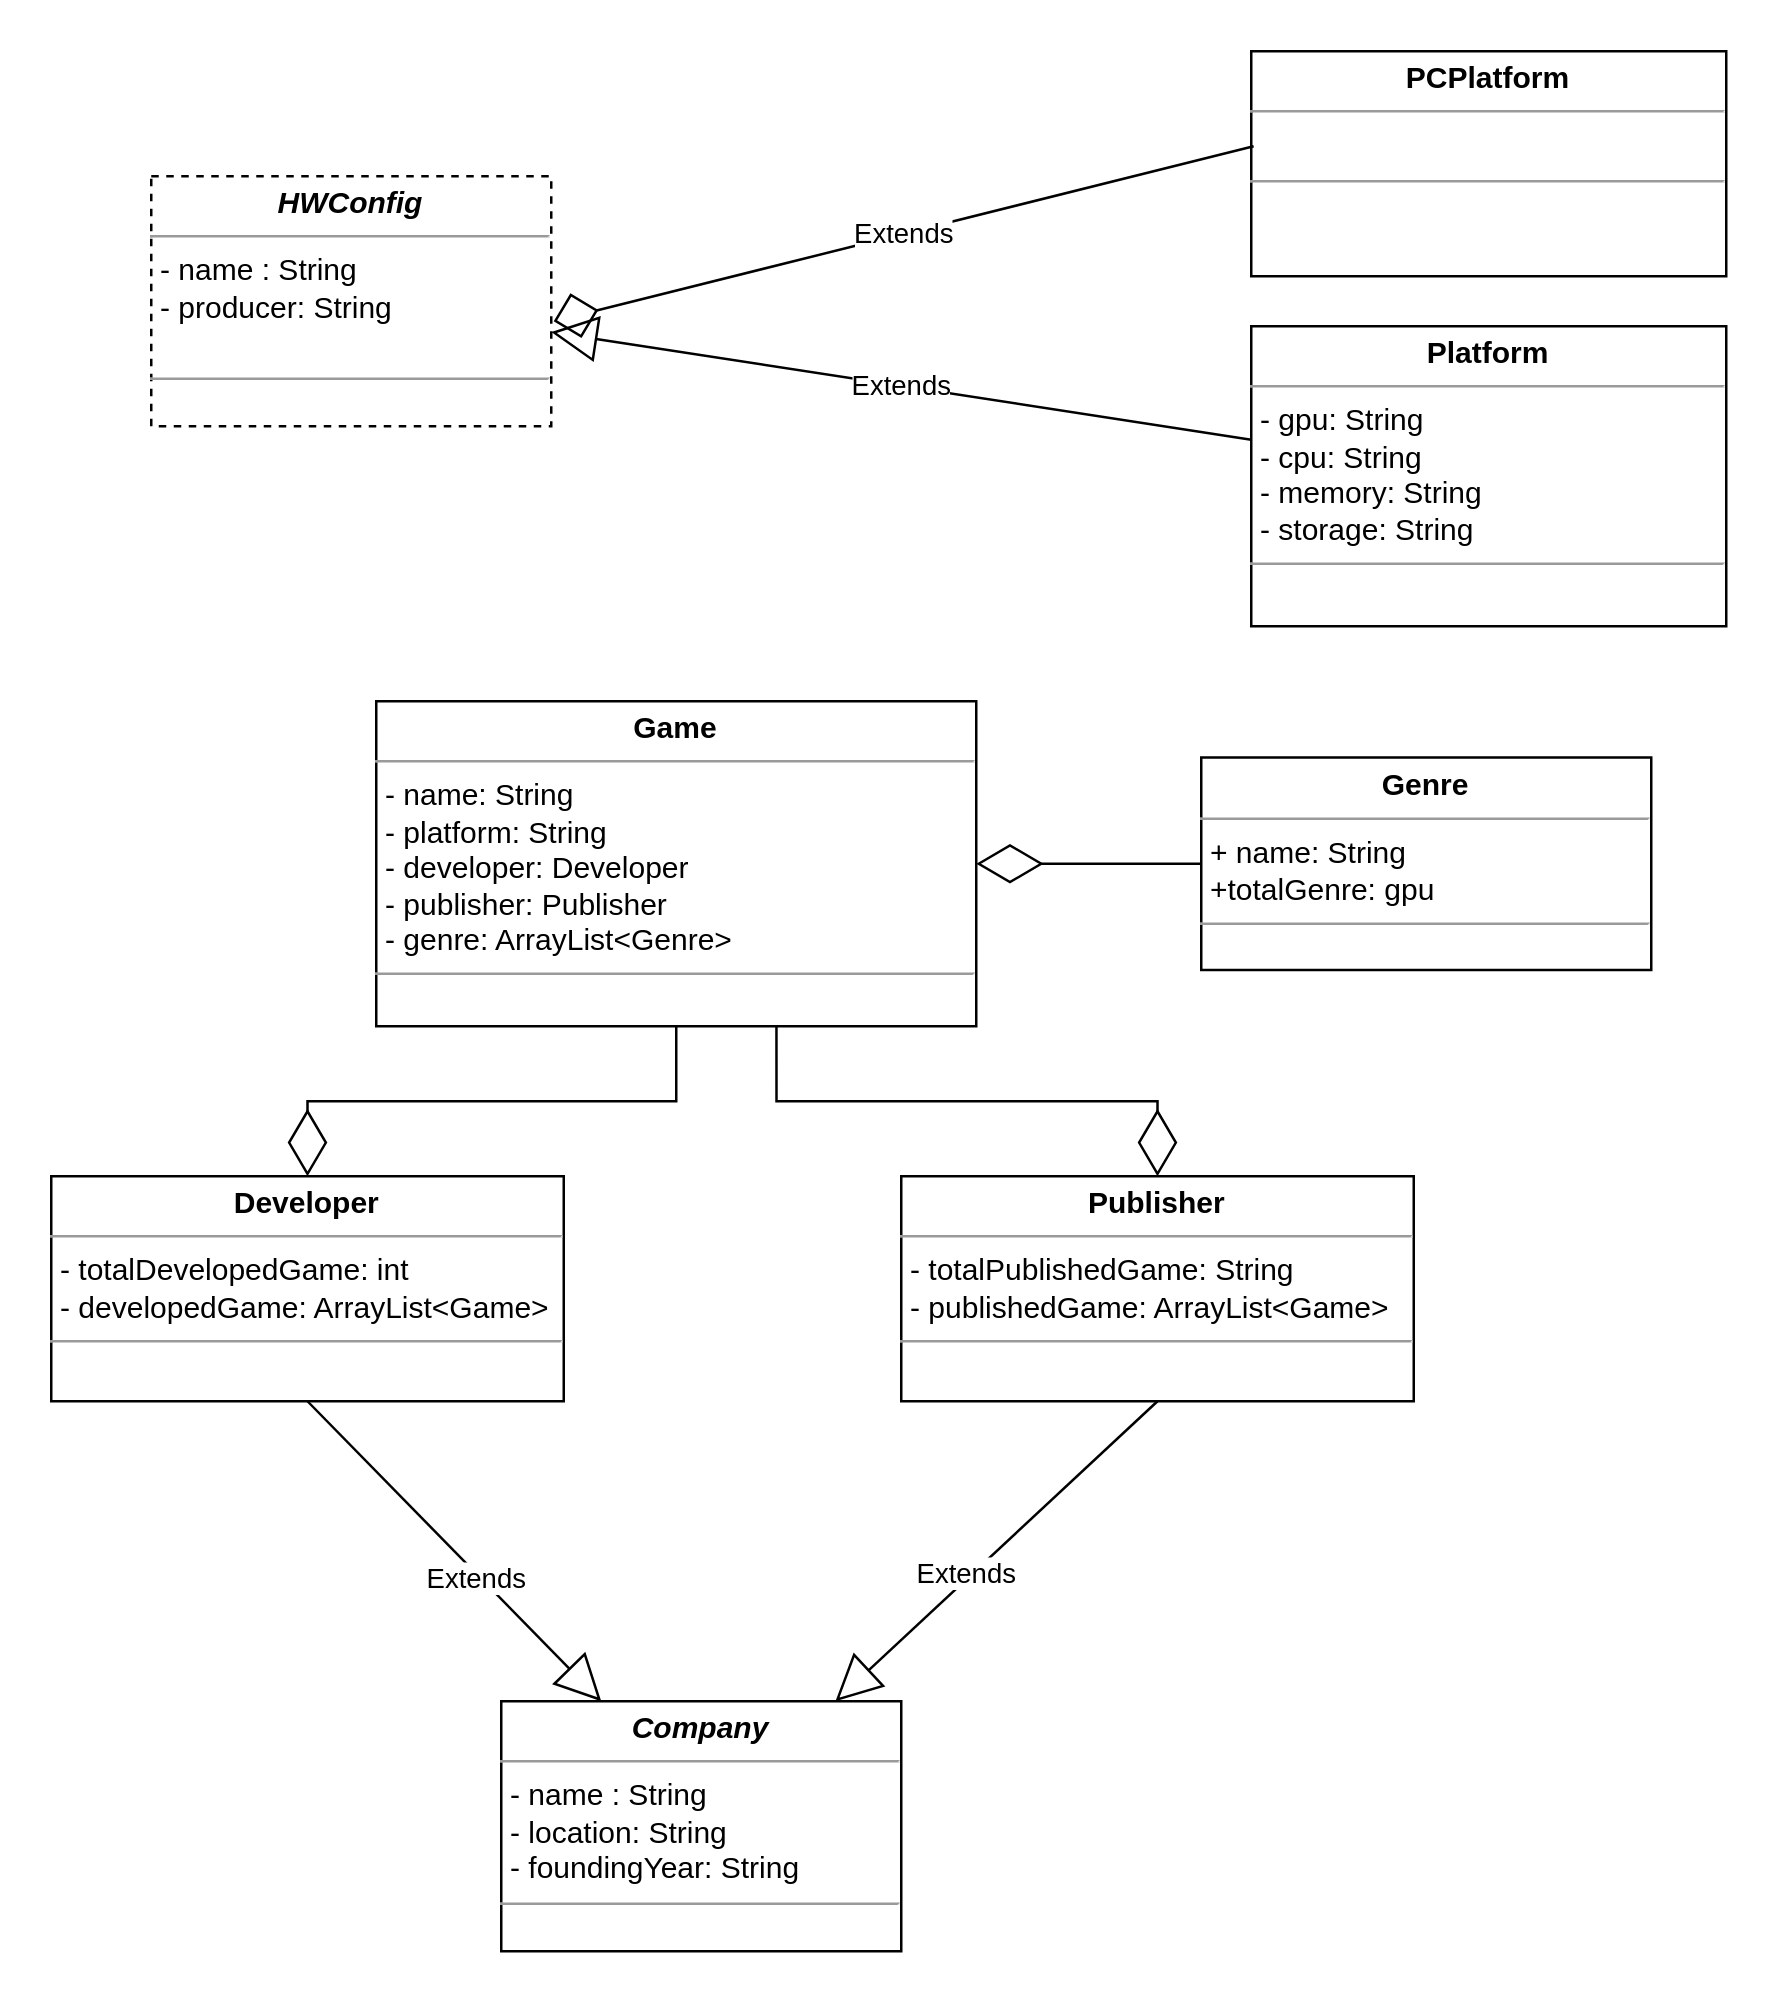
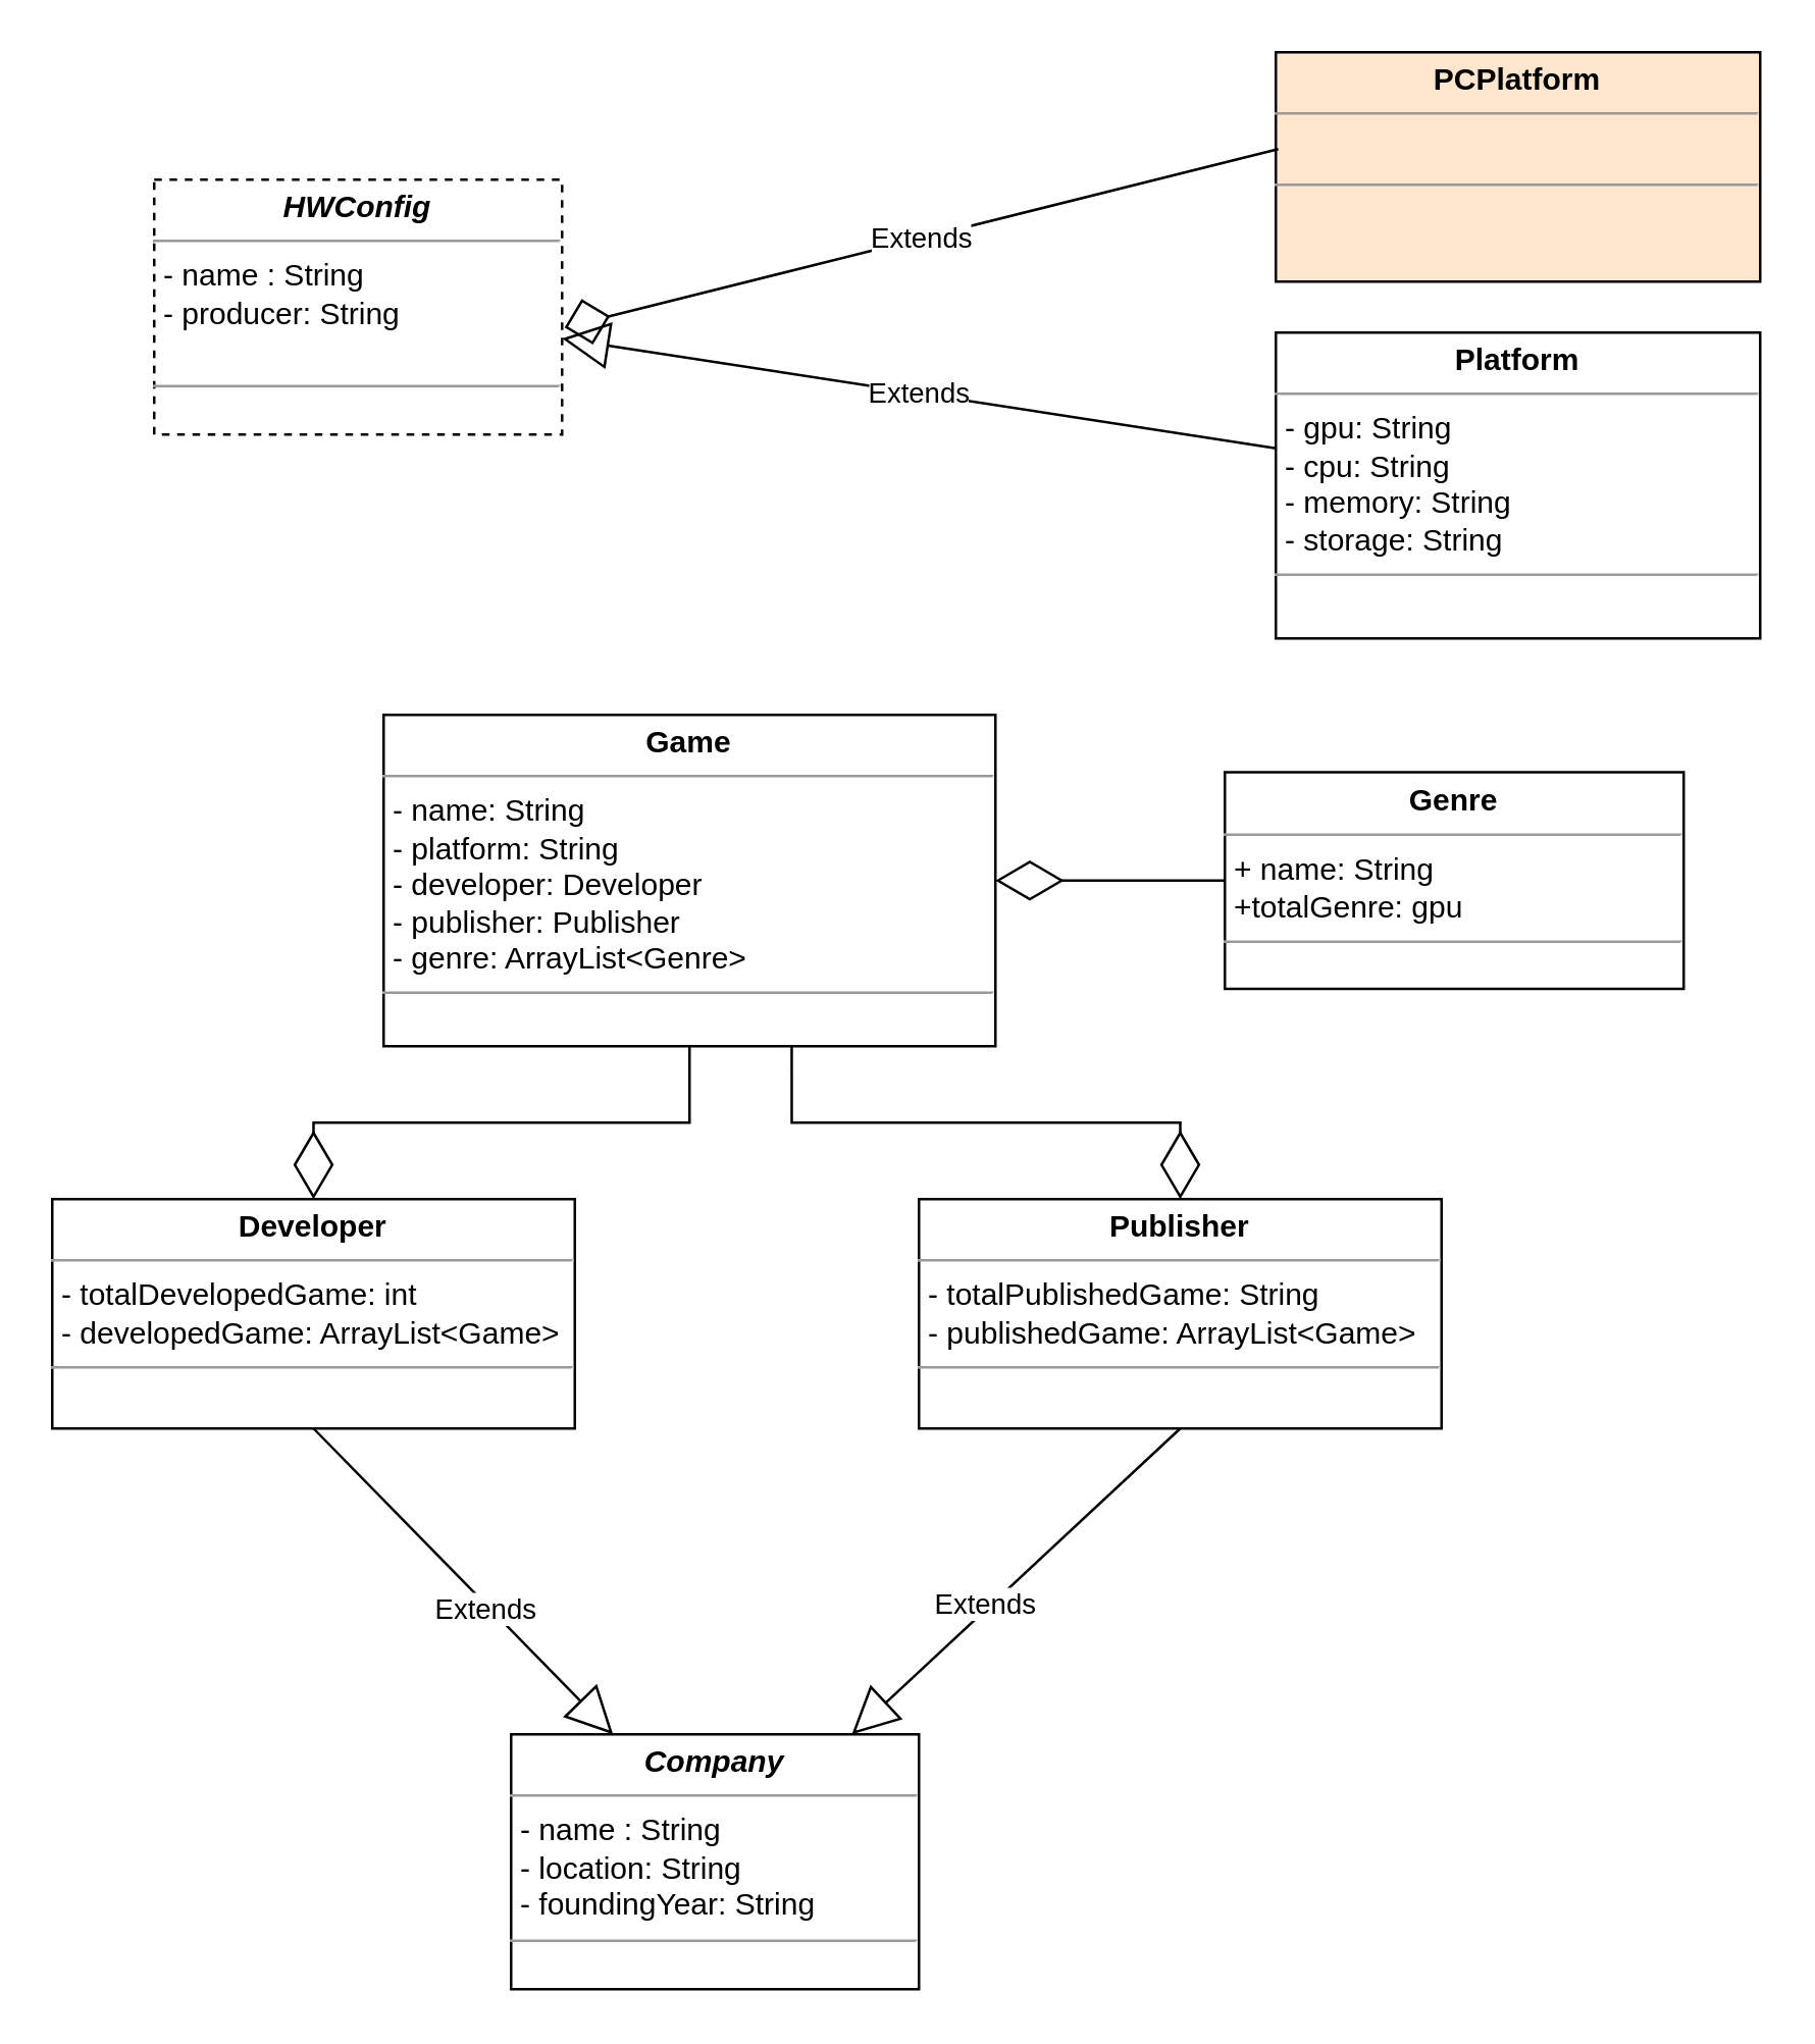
  <mxCell id="0" />
  <mxCell id="1" parent="0" />
  <mxCell id="2" value="&lt;p style=&quot;margin: 0px ; margin-top: 4px ; text-align: center&quot;&gt;&lt;b&gt;Platform&lt;/b&gt;&lt;/p&gt;&lt;hr size=&quot;1&quot;&gt;&lt;p style=&quot;margin: 0px ; margin-left: 4px&quot;&gt;- gpu: String&lt;/p&gt;&lt;p style=&quot;margin: 0px ; margin-left: 4px&quot;&gt;- cpu: String&lt;br&gt;&lt;/p&gt;&lt;p style=&quot;margin: 0px ; margin-left: 4px&quot;&gt;- memory: String&lt;br&gt;&lt;/p&gt;&lt;p style=&quot;margin: 0px ; margin-left: 4px&quot;&gt;- storage: String&lt;/p&gt;&lt;hr size=&quot;1&quot;&gt;&lt;p style=&quot;margin: 0px ; margin-left: 4px&quot;&gt;&lt;br&gt;&lt;/p&gt;&lt;p style=&quot;margin: 0px ; margin-left: 4px&quot;&gt;&lt;br&gt;&lt;/p&gt;" style="verticalAlign=top;align=left;overflow=fill;fontSize=12;fontFamily=Helvetica;html=1;" vertex="1" parent="1"><mxGeometry x="500" y="130" width="190" height="120" as="geometry" /></mxCell>
  <mxCell id="3" value="&lt;p style=&quot;margin: 0px ; margin-top: 4px ; text-align: center&quot;&gt;&lt;i&gt;&lt;span style=&quot;font-weight: 700&quot;&gt;HWConfig&lt;/span&gt;&lt;br&gt;&lt;/i&gt;&lt;/p&gt;&lt;hr size=&quot;1&quot;&gt;&lt;p style=&quot;margin: 0px ; margin-left: 4px&quot;&gt;- name : String&lt;br style=&quot;padding: 0px ; margin: 0px&quot;&gt;- producer: String&lt;br style=&quot;padding: 0px ; margin: 0px&quot;&gt;&lt;br&gt;&lt;/p&gt;&lt;hr size=&quot;1&quot;&gt;&lt;p style=&quot;margin: 0px ; margin-left: 4px&quot;&gt;&lt;br&gt;&lt;/p&gt;" style="verticalAlign=top;align=left;overflow=fill;fontSize=12;fontFamily=Helvetica;html=1;dashed=1;" vertex="1" parent="1"><mxGeometry x="60" y="70" width="160" height="100" as="geometry" /></mxCell>
  <mxCell id="4" value="&lt;p style=&quot;margin: 0px ; margin-top: 4px ; text-align: center&quot;&gt;&lt;b&gt;Genre&lt;/b&gt;&lt;/p&gt;&lt;hr size=&quot;1&quot;&gt;&lt;p style=&quot;margin: 0px ; margin-left: 4px&quot;&gt;+ name: String&lt;/p&gt;&lt;p style=&quot;margin: 0px ; margin-left: 4px&quot;&gt;+totalGenre: gpu&lt;/p&gt;&lt;hr size=&quot;1&quot;&gt;&lt;p style=&quot;margin: 0px ; margin-left: 4px&quot;&gt;&lt;br&gt;&lt;/p&gt;&lt;p style=&quot;margin: 0px ; margin-left: 4px&quot;&gt;&lt;br&gt;&lt;/p&gt;" style="verticalAlign=top;align=left;overflow=fill;fontSize=12;fontFamily=Helvetica;html=1;" vertex="1" parent="1"><mxGeometry x="480" y="302.5" width="180" height="85" as="geometry" /></mxCell>
  <mxCell id="5" value="&lt;p style=&quot;margin: 0px ; margin-top: 4px ; text-align: center&quot;&gt;&lt;b&gt;Game&lt;/b&gt;&lt;/p&gt;&lt;hr size=&quot;1&quot;&gt;&lt;p style=&quot;margin: 0px ; margin-left: 4px&quot;&gt;- name: String&lt;/p&gt;&lt;p style=&quot;margin: 0px ; margin-left: 4px&quot;&gt;- platform: String&lt;br&gt;&lt;/p&gt;&lt;p style=&quot;margin: 0px ; margin-left: 4px&quot;&gt;- developer: Developer&lt;br&gt;&lt;/p&gt;&lt;p style=&quot;margin: 0px ; margin-left: 4px&quot;&gt;- publisher: Publisher&lt;/p&gt;&lt;p style=&quot;margin: 0px ; margin-left: 4px&quot;&gt;- genre: ArrayList&amp;lt;Genre&amp;gt;&lt;/p&gt;&lt;hr size=&quot;1&quot;&gt;&lt;p style=&quot;margin: 0px ; margin-left: 4px&quot;&gt;&lt;br&gt;&lt;/p&gt;" style="verticalAlign=top;align=left;overflow=fill;fontSize=12;fontFamily=Helvetica;html=1;" vertex="1" parent="1"><mxGeometry x="150" y="280" width="240" height="130" as="geometry" /></mxCell>
  <mxCell id="6" value="Extends" style="endArrow=block;endSize=16;endFill=0;html=1;rounded=0;" edge="1" parent="1" source="2" target="3"><mxGeometry width="160" relative="1" as="geometry"><mxPoint x="320" y="300" as="sourcePoint" /><mxPoint x="170" y="470" as="targetPoint" /></mxGeometry></mxCell>
  <mxCell id="7" value="" style="endArrow=diamondThin;endFill=0;endSize=24;html=1;rounded=0;edgeStyle=orthogonalEdgeStyle;exitX=0;exitY=0.5;exitDx=0;exitDy=0;entryX=1;entryY=0.5;entryDx=0;entryDy=0;" edge="1" parent="1" source="4" target="5"><mxGeometry width="160" relative="1" as="geometry"><mxPoint x="485" y="395" as="sourcePoint" /><mxPoint x="230" y="635" as="targetPoint" /></mxGeometry></mxCell>
- <mxCell id="8" value="&lt;p style=&quot;margin: 0px ; margin-top: 4px ; text-align: center&quot;&gt;&lt;b&gt;PCPlatform&lt;/b&gt;&lt;/p&gt;&lt;hr size=&quot;1&quot;&gt;&lt;p style=&quot;margin: 0px ; margin-left: 4px&quot;&gt;&lt;br&gt;&lt;/p&gt;&lt;hr size=&quot;1&quot;&gt;&lt;p style=&quot;margin: 0px ; margin-left: 4px&quot;&gt;&lt;br&gt;&lt;/p&gt;&lt;p style=&quot;margin: 0px ; margin-left: 4px&quot;&gt;&lt;br&gt;&lt;/p&gt;" style="verticalAlign=top;align=left;overflow=fill;fontSize=12;fontFamily=Helvetica;html=1;" vertex="1" parent="1"><mxGeometry x="500" y="20" width="190" height="90" as="geometry" /></mxCell>
+ <mxCell id="8" value="&lt;p style=&quot;margin: 0px ; margin-top: 4px ; text-align: center&quot;&gt;&lt;b&gt;PCPlatform&lt;/b&gt;&lt;/p&gt;&lt;hr size=&quot;1&quot;&gt;&lt;p style=&quot;margin: 0px ; margin-left: 4px&quot;&gt;&lt;br&gt;&lt;/p&gt;&lt;hr size=&quot;1&quot;&gt;&lt;p style=&quot;margin: 0px ; margin-left: 4px&quot;&gt;&lt;br&gt;&lt;/p&gt;&lt;p style=&quot;margin: 0px ; margin-left: 4px&quot;&gt;&lt;br&gt;&lt;/p&gt;" style="verticalAlign=top;align=left;overflow=fill;fontSize=12;fontFamily=Helvetica;html=1;fillColor=#ffe6cc;" vertex="1" parent="1"><mxGeometry x="500" y="20" width="190" height="90" as="geometry" /></mxCell>
  <mxCell id="9" value="Extends" style="endArrow=diamond;endSize=16;endFill=0;html=1;rounded=0;exitX=0.005;exitY=0.422;exitDx=0;exitDy=0;entryX=1.006;entryY=0.58;entryDx=0;entryDy=0;entryPerimeter=0;exitPerimeter=0;" edge="1" parent="1" source="8" target="3"><mxGeometry width="160" relative="1" as="geometry"><mxPoint x="153.696" y="380" as="sourcePoint" /><mxPoint x="190" y="280" as="targetPoint" /></mxGeometry></mxCell>
  <mxCell id="10" value="&lt;p style=&quot;margin: 0px ; margin-top: 4px ; text-align: center&quot;&gt;&lt;i&gt;&lt;span style=&quot;font-weight: 700&quot;&gt;Company&lt;/span&gt;&lt;br&gt;&lt;/i&gt;&lt;/p&gt;&lt;hr size=&quot;1&quot;&gt;&lt;p style=&quot;margin: 0px ; margin-left: 4px&quot;&gt;- name : String&lt;br style=&quot;padding: 0px ; margin: 0px&quot;&gt;- location: String&lt;br style=&quot;padding: 0px ; margin: 0px&quot;&gt;- foundingYear: String&lt;/p&gt;&lt;hr size=&quot;1&quot;&gt;&lt;p style=&quot;margin: 0px ; margin-left: 4px&quot;&gt;&lt;br&gt;&lt;/p&gt;" style="verticalAlign=top;align=left;overflow=fill;fontSize=12;fontFamily=Helvetica;html=1;" vertex="1" parent="1"><mxGeometry x="200" y="680" width="160" height="100" as="geometry" /></mxCell>
  <mxCell id="11" value="&lt;p style=&quot;margin: 0px ; margin-top: 4px ; text-align: center&quot;&gt;&lt;b&gt;Publisher&lt;/b&gt;&lt;/p&gt;&lt;hr size=&quot;1&quot;&gt;&lt;p style=&quot;margin: 0px ; margin-left: 4px&quot;&gt;- totalPublishedGame: String&lt;/p&gt;&lt;p style=&quot;margin: 0px ; margin-left: 4px&quot;&gt;- publishedGame: ArrayList&amp;lt;Game&amp;gt;&lt;br&gt;&lt;/p&gt;&lt;hr size=&quot;1&quot;&gt;&lt;p style=&quot;margin: 0px ; margin-left: 4px&quot;&gt;&lt;br&gt;&lt;/p&gt;&lt;p style=&quot;margin: 0px ; margin-left: 4px&quot;&gt;&lt;br&gt;&lt;/p&gt;" style="verticalAlign=top;align=left;overflow=fill;fontSize=12;fontFamily=Helvetica;html=1;" vertex="1" parent="1"><mxGeometry x="360" y="470" width="205" height="90" as="geometry" /></mxCell>
  <mxCell id="12" value="Extends" style="endArrow=block;endSize=16;endFill=0;html=1;rounded=0;exitX=0.5;exitY=1;exitDx=0;exitDy=0;" edge="1" parent="1" source="11" target="10"><mxGeometry x="0.166" y="-2" width="160" relative="1" as="geometry"><mxPoint x="83.696" y="130" as="sourcePoint" /><mxPoint x="81.087" y="10" as="targetPoint" /><mxPoint as="offset" /></mxGeometry></mxCell>
  <mxCell id="13" value="&lt;p style=&quot;margin: 0px ; margin-top: 4px ; text-align: center&quot;&gt;&lt;b&gt;Developer&lt;/b&gt;&lt;/p&gt;&lt;hr size=&quot;1&quot;&gt;&lt;p style=&quot;margin: 0px ; margin-left: 4px&quot;&gt;- totalDevelopedGame: int&lt;/p&gt;&lt;p style=&quot;margin: 0px ; margin-left: 4px&quot;&gt;- developedGame: ArrayList&amp;lt;Game&amp;gt;&lt;br&gt;&lt;/p&gt;&lt;hr size=&quot;1&quot;&gt;&lt;p style=&quot;margin: 0px ; margin-left: 4px&quot;&gt;&lt;br&gt;&lt;/p&gt;&lt;p style=&quot;margin: 0px ; margin-left: 4px&quot;&gt;&lt;br&gt;&lt;/p&gt;" style="verticalAlign=top;align=left;overflow=fill;fontSize=12;fontFamily=Helvetica;html=1;" vertex="1" parent="1"><mxGeometry x="20" y="470" width="205" height="90" as="geometry" /></mxCell>
  <mxCell id="14" value="Extends" style="endArrow=block;endSize=16;endFill=0;html=1;rounded=0;entryX=0.25;entryY=0;entryDx=0;entryDy=0;exitX=0.5;exitY=1;exitDx=0;exitDy=0;" edge="1" parent="1" source="13" target="10"><mxGeometry x="0.166" y="-2" width="160" relative="1" as="geometry"><mxPoint x="185" y="710" as="sourcePoint" /><mxPoint x="270.96" y="597" as="targetPoint" /><mxPoint as="offset" /></mxGeometry></mxCell>
  <mxCell id="15" value="" style="endArrow=diamondThin;endFill=0;endSize=24;html=1;rounded=0;edgeStyle=orthogonalEdgeStyle;exitX=0.667;exitY=1;exitDx=0;exitDy=0;exitPerimeter=0;" edge="1" parent="1" source="5" target="11"><mxGeometry width="160" relative="1" as="geometry"><mxPoint x="450" y="292.5" as="sourcePoint" /><mxPoint x="270" y="380" as="targetPoint" /></mxGeometry></mxCell>
  <mxCell id="16" value="" style="endArrow=diamondThin;endFill=0;endSize=24;html=1;rounded=0;edgeStyle=orthogonalEdgeStyle;entryX=0.5;entryY=0;entryDx=0;entryDy=0;" edge="1" parent="1" source="5" target="13"><mxGeometry width="160" relative="1" as="geometry"><mxPoint x="150" y="410" as="sourcePoint" /><mxPoint x="432.5" y="390" as="targetPoint" /></mxGeometry></mxCell>
